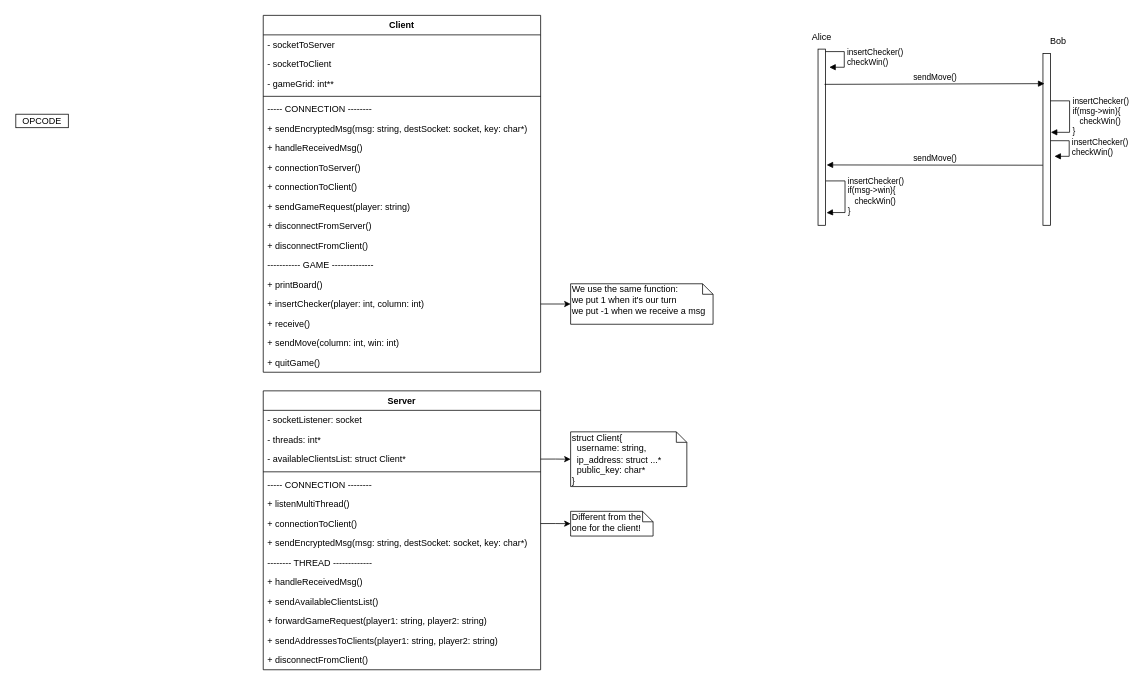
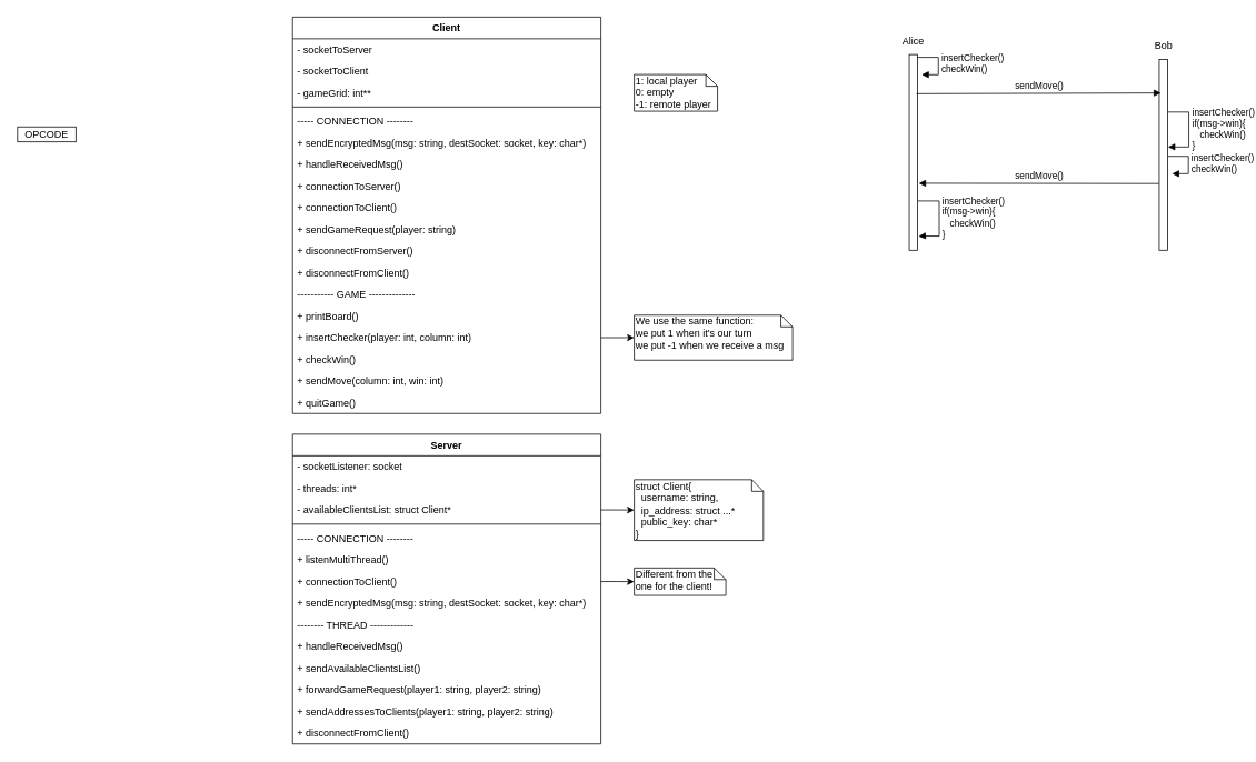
  <mxCell id="0" />
  <mxCell id="1" parent="0" />
  <mxCell id="2" value="Client" style="swimlane;fontStyle=1;align=center;verticalAlign=top;childLayout=stackLayout;horizontal=1;startSize=26;horizontalStack=0;resizeParent=1;resizeParentMax=0;resizeLast=0;collapsible=1;marginBottom=0;" vertex="1" parent="1"><mxGeometry x="350" y="20" width="370" height="476" as="geometry" /></mxCell>
  <mxCell id="3" value="- socketToServer" style="text;strokeColor=none;fillColor=none;align=left;verticalAlign=top;spacingLeft=4;spacingRight=4;overflow=hidden;rotatable=0;points=[[0,0.5],[1,0.5]];portConstraint=eastwest;" vertex="1" parent="2"><mxGeometry y="26" width="370" height="26" as="geometry" /></mxCell>
  <mxCell id="4" value="- socketToClient" style="text;strokeColor=none;fillColor=none;align=left;verticalAlign=top;spacingLeft=4;spacingRight=4;overflow=hidden;rotatable=0;points=[[0,0.5],[1,0.5]];portConstraint=eastwest;" vertex="1" parent="2"><mxGeometry y="52" width="370" height="26" as="geometry" /></mxCell>
  <mxCell id="5" value="- gameGrid: int**" style="text;strokeColor=none;fillColor=none;align=left;verticalAlign=top;spacingLeft=4;spacingRight=4;overflow=hidden;rotatable=0;points=[[0,0.5],[1,0.5]];portConstraint=eastwest;" vertex="1" parent="2"><mxGeometry y="78" width="370" height="26" as="geometry" /></mxCell>
  <mxCell id="6" value="" style="line;strokeWidth=1;fillColor=none;align=left;verticalAlign=middle;spacingTop=-1;spacingLeft=3;spacingRight=3;rotatable=0;labelPosition=right;points=[];portConstraint=eastwest;" vertex="1" parent="2"><mxGeometry y="104" width="370" height="8" as="geometry" /></mxCell>
  <mxCell id="7" value="----- CONNECTION --------" style="text;strokeColor=none;fillColor=none;align=left;verticalAlign=top;spacingLeft=4;spacingRight=4;overflow=hidden;rotatable=0;points=[[0,0.5],[1,0.5]];portConstraint=eastwest;" vertex="1" parent="2"><mxGeometry y="112" width="370" height="26" as="geometry" /></mxCell>
  <mxCell id="8" value="+ sendEncryptedMsg(msg: string, destSocket: socket, key: char*)" style="text;strokeColor=none;fillColor=none;align=left;verticalAlign=top;spacingLeft=4;spacingRight=4;overflow=hidden;rotatable=0;points=[[0,0.5],[1,0.5]];portConstraint=eastwest;" vertex="1" parent="2"><mxGeometry y="138" width="370" height="26" as="geometry" /></mxCell>
  <mxCell id="9" value="+ handleReceivedMsg()" style="text;strokeColor=none;fillColor=none;align=left;verticalAlign=top;spacingLeft=4;spacingRight=4;overflow=hidden;rotatable=0;points=[[0,0.5],[1,0.5]];portConstraint=eastwest;" vertex="1" parent="2"><mxGeometry y="164" width="370" height="26" as="geometry" /></mxCell>
  <mxCell id="10" value="+ connectionToServer()" style="text;strokeColor=none;fillColor=none;align=left;verticalAlign=top;spacingLeft=4;spacingRight=4;overflow=hidden;rotatable=0;points=[[0,0.5],[1,0.5]];portConstraint=eastwest;" vertex="1" parent="2"><mxGeometry y="190" width="370" height="26" as="geometry" /></mxCell>
  <mxCell id="11" value="+ connectionToClient()" style="text;strokeColor=none;fillColor=none;align=left;verticalAlign=top;spacingLeft=4;spacingRight=4;overflow=hidden;rotatable=0;points=[[0,0.5],[1,0.5]];portConstraint=eastwest;" vertex="1" parent="2"><mxGeometry y="216" width="370" height="26" as="geometry" /></mxCell>
  <mxCell id="12" value="+ sendGameRequest(player: string)" style="text;strokeColor=none;fillColor=none;align=left;verticalAlign=top;spacingLeft=4;spacingRight=4;overflow=hidden;rotatable=0;points=[[0,0.5],[1,0.5]];portConstraint=eastwest;" vertex="1" parent="2"><mxGeometry y="242" width="370" height="26" as="geometry" /></mxCell>
  <mxCell id="13" value="+ disconnectFromServer()" style="text;strokeColor=none;fillColor=none;align=left;verticalAlign=top;spacingLeft=4;spacingRight=4;overflow=hidden;rotatable=0;points=[[0,0.5],[1,0.5]];portConstraint=eastwest;" vertex="1" parent="2"><mxGeometry y="268" width="370" height="26" as="geometry" /></mxCell>
  <mxCell id="14" value="+ disconnectFromClient()" style="text;strokeColor=none;fillColor=none;align=left;verticalAlign=top;spacingLeft=4;spacingRight=4;overflow=hidden;rotatable=0;points=[[0,0.5],[1,0.5]];portConstraint=eastwest;" vertex="1" parent="2"><mxGeometry y="294" width="370" height="26" as="geometry" /></mxCell>
  <mxCell id="15" value="----------- GAME --------------" style="text;strokeColor=none;fillColor=none;align=left;verticalAlign=top;spacingLeft=4;spacingRight=4;overflow=hidden;rotatable=0;points=[[0,0.5],[1,0.5]];portConstraint=eastwest;" vertex="1" parent="2"><mxGeometry y="320" width="370" height="26" as="geometry" /></mxCell>
  <mxCell id="16" value="+ printBoard()" style="text;strokeColor=none;fillColor=none;align=left;verticalAlign=top;spacingLeft=4;spacingRight=4;overflow=hidden;rotatable=0;points=[[0,0.5],[1,0.5]];portConstraint=eastwest;" vertex="1" parent="2"><mxGeometry y="346" width="370" height="26" as="geometry" /></mxCell>
  <mxCell id="17" value="+ insertChecker(player: int, column: int)" style="text;strokeColor=none;fillColor=none;align=left;verticalAlign=top;spacingLeft=4;spacingRight=4;overflow=hidden;rotatable=0;points=[[0,0.5],[1,0.5]];portConstraint=eastwest;" vertex="1" parent="2"><mxGeometry y="372" width="370" height="26" as="geometry" /></mxCell>
- <mxCell id="18" value="+ receive()" style="text;strokeColor=none;fillColor=none;align=left;verticalAlign=top;spacingLeft=4;spacingRight=4;overflow=hidden;rotatable=0;points=[[0,0.5],[1,0.5]];portConstraint=eastwest;" vertex="1" parent="2"><mxGeometry y="398" width="370" height="26" as="geometry" /></mxCell>
+ <mxCell id="18" value="+ checkWin()" style="text;strokeColor=none;fillColor=none;align=left;verticalAlign=top;spacingLeft=4;spacingRight=4;overflow=hidden;rotatable=0;points=[[0,0.5],[1,0.5]];portConstraint=eastwest;" vertex="1" parent="2"><mxGeometry y="398" width="370" height="26" as="geometry" /></mxCell>
  <mxCell id="19" value="+ sendMove(column: int, win: int)" style="text;strokeColor=none;fillColor=none;align=left;verticalAlign=top;spacingLeft=4;spacingRight=4;overflow=hidden;rotatable=0;points=[[0,0.5],[1,0.5]];portConstraint=eastwest;" vertex="1" parent="2"><mxGeometry y="424" width="370" height="26" as="geometry" /></mxCell>
  <mxCell id="20" value="+ quitGame()" style="text;strokeColor=none;fillColor=none;align=left;verticalAlign=top;spacingLeft=4;spacingRight=4;overflow=hidden;rotatable=0;points=[[0,0.5],[1,0.5]];portConstraint=eastwest;" vertex="1" parent="2"><mxGeometry y="450" width="370" height="26" as="geometry" /></mxCell>
+ <mxCell id="21" value="1: local player&lt;br&gt;0: empty&lt;br&gt;-1: remote player" style="shape=note;whiteSpace=wrap;html=1;size=14;verticalAlign=top;align=left;spacingTop=-6;" vertex="1" parent="1"><mxGeometry x="760" y="89" width="100" height="44" as="geometry" /></mxCell>
  <mxCell id="22" value="We use the same function:&lt;br&gt;we put 1 when it's our turn&lt;br&gt;we put -1 when we receive a msg" style="shape=note;whiteSpace=wrap;html=1;size=14;verticalAlign=top;align=left;spacingTop=-6;" vertex="1" parent="1"><mxGeometry x="760" y="378" width="190" height="54" as="geometry" /></mxCell>
  <mxCell id="23" style="edgeStyle=orthogonalEdgeStyle;rounded=0;orthogonalLoop=1;jettySize=auto;html=1;exitX=1;exitY=0.5;exitDx=0;exitDy=0;" edge="1" parent="1" source="17" target="22"><mxGeometry relative="1" as="geometry" /></mxCell>
  <mxCell id="24" value="" style="html=1;points=[];perimeter=orthogonalPerimeter;" vertex="1" parent="1"><mxGeometry x="1090" y="65" width="10" height="235" as="geometry" /></mxCell>
  <mxCell id="25" value="" style="html=1;points=[];perimeter=orthogonalPerimeter;" vertex="1" parent="1"><mxGeometry x="1390" y="71" width="10" height="229" as="geometry" /></mxCell>
  <mxCell id="26" value="Alice" style="text;html=1;resizable=0;points=[];autosize=1;align=left;verticalAlign=top;spacingTop=-4;" vertex="1" parent="1"><mxGeometry x="1080" y="39" width="40" height="20" as="geometry" /></mxCell>
- <mxCell id="27" value="Bob" style="text;html=1;resizable=0;points=[];autosize=1;align=left;verticalAlign=top;spacingTop=-4;" vertex="1" parent="1"><mxGeometry x="1398" y="45" width="40" height="20" as="geometry" /></mxCell>
+ <mxCell id="27" value="Bob" style="text;html=1;resizable=0;points=[];autosize=1;align=left;verticalAlign=top;spacingTop=-4;" vertex="1" parent="1"><mxGeometry x="1383" y="45" width="40" height="20" as="geometry" /></mxCell>
  <mxCell id="28" value="insertChecker()&lt;br&gt;if(msg-&amp;gt;win){&lt;br&gt;&amp;nbsp; &amp;nbsp;checkWin()&lt;br&gt;}" style="edgeStyle=orthogonalEdgeStyle;html=1;align=left;spacingLeft=2;endArrow=block;rounded=0;" edge="1" parent="1"><mxGeometry relative="1" as="geometry"><mxPoint x="1400" y="134" as="sourcePoint" /><Array as="points"><mxPoint x="1425.5" y="134" /><mxPoint x="1425.5" y="176" /><mxPoint x="1405.5" y="176" /></Array><mxPoint x="1400.5" y="176" as="targetPoint" /></mxGeometry></mxCell>
  <mxCell id="29" value="sendMove()" style="html=1;verticalAlign=bottom;endArrow=block;entryX=0.2;entryY=0.175;entryDx=0;entryDy=0;entryPerimeter=0;exitX=0.867;exitY=0.2;exitDx=0;exitDy=0;exitPerimeter=0;" edge="1" parent="1" source="24" target="25"><mxGeometry width="80" relative="1" as="geometry"><mxPoint x="1190" y="130" as="sourcePoint" /><mxPoint x="1270" y="130" as="targetPoint" /></mxGeometry></mxCell>
  <mxCell id="30" value="insertChecker()&lt;br&gt;checkWin()" style="edgeStyle=orthogonalEdgeStyle;html=1;align=left;spacingLeft=2;endArrow=block;rounded=0;entryX=1;entryY=0;" edge="1" parent="1"><mxGeometry relative="1" as="geometry"><mxPoint x="1100" y="68.333" as="sourcePoint" /><Array as="points"><mxPoint x="1125" y="68.5" /></Array><mxPoint x="1105" y="89.167" as="targetPoint" /></mxGeometry></mxCell>
  <mxCell id="31" value="insertChecker()&lt;br&gt;checkWin()" style="edgeStyle=orthogonalEdgeStyle;html=1;align=left;spacingLeft=2;endArrow=block;rounded=0;entryX=1;entryY=0;" edge="1" parent="1"><mxGeometry relative="1" as="geometry"><mxPoint x="1400.333" y="187.167" as="sourcePoint" /><Array as="points"><mxPoint x="1425" y="187" /></Array><mxPoint x="1405.333" y="208" as="targetPoint" /></mxGeometry></mxCell>
  <mxCell id="32" value="sendMove()" style="html=1;verticalAlign=bottom;endArrow=block;exitX=0.033;exitY=0.611;exitDx=0;exitDy=0;exitPerimeter=0;" edge="1" parent="1"><mxGeometry width="80" relative="1" as="geometry"><mxPoint x="1389.83" y="219.869" as="sourcePoint" /><mxPoint x="1101.5" y="219.5" as="targetPoint" /></mxGeometry></mxCell>
  <mxCell id="33" value="insertChecker()&lt;br&gt;if(msg-&amp;gt;win){&lt;br&gt;&amp;nbsp; &amp;nbsp;checkWin()&lt;br&gt;}" style="edgeStyle=orthogonalEdgeStyle;html=1;align=left;spacingLeft=2;endArrow=block;rounded=0;" edge="1" parent="1"><mxGeometry relative="1" as="geometry"><mxPoint x="1100.5" y="240.833" as="sourcePoint" /><Array as="points"><mxPoint x="1126" y="241" /><mxPoint x="1126" y="283" /><mxPoint x="1106" y="283" /></Array><mxPoint x="1101.333" y="283.333" as="targetPoint" /></mxGeometry></mxCell>
  <mxCell id="34" value="Server" style="swimlane;fontStyle=1;align=center;verticalAlign=top;childLayout=stackLayout;horizontal=1;startSize=26;horizontalStack=0;resizeParent=1;resizeParentMax=0;resizeLast=0;collapsible=1;marginBottom=0;" vertex="1" parent="1"><mxGeometry x="350" y="520.833" width="370" height="372" as="geometry" /></mxCell>
  <mxCell id="35" value="- socketListener: socket" style="text;strokeColor=none;fillColor=none;align=left;verticalAlign=top;spacingLeft=4;spacingRight=4;overflow=hidden;rotatable=0;points=[[0,0.5],[1,0.5]];portConstraint=eastwest;" vertex="1" parent="34"><mxGeometry y="26" width="370" height="26" as="geometry" /></mxCell>
  <mxCell id="36" value="- threads: int*" style="text;strokeColor=none;fillColor=none;align=left;verticalAlign=top;spacingLeft=4;spacingRight=4;overflow=hidden;rotatable=0;points=[[0,0.5],[1,0.5]];portConstraint=eastwest;" vertex="1" parent="34"><mxGeometry y="52" width="370" height="26" as="geometry" /></mxCell>
  <mxCell id="37" value="- availableClientsList: struct Client*" style="text;strokeColor=none;fillColor=none;align=left;verticalAlign=top;spacingLeft=4;spacingRight=4;overflow=hidden;rotatable=0;points=[[0,0.5],[1,0.5]];portConstraint=eastwest;" vertex="1" parent="34"><mxGeometry y="78" width="370" height="26" as="geometry" /></mxCell>
  <mxCell id="38" value="" style="line;strokeWidth=1;fillColor=none;align=left;verticalAlign=middle;spacingTop=-1;spacingLeft=3;spacingRight=3;rotatable=0;labelPosition=right;points=[];portConstraint=eastwest;" vertex="1" parent="34"><mxGeometry y="104" width="370" height="8" as="geometry" /></mxCell>
  <mxCell id="39" value="----- CONNECTION --------" style="text;strokeColor=none;fillColor=none;align=left;verticalAlign=top;spacingLeft=4;spacingRight=4;overflow=hidden;rotatable=0;points=[[0,0.5],[1,0.5]];portConstraint=eastwest;" vertex="1" parent="34"><mxGeometry y="112" width="370" height="26" as="geometry" /></mxCell>
  <mxCell id="40" value="+ listenMultiThread()" style="text;strokeColor=none;fillColor=none;align=left;verticalAlign=top;spacingLeft=4;spacingRight=4;overflow=hidden;rotatable=0;points=[[0,0.5],[1,0.5]];portConstraint=eastwest;" vertex="1" parent="34"><mxGeometry y="138" width="370" height="26" as="geometry" /></mxCell>
  <mxCell id="41" value="+ connectionToClient()" style="text;strokeColor=none;fillColor=none;align=left;verticalAlign=top;spacingLeft=4;spacingRight=4;overflow=hidden;rotatable=0;points=[[0,0.5],[1,0.5]];portConstraint=eastwest;" vertex="1" parent="34"><mxGeometry y="164" width="370" height="26" as="geometry" /></mxCell>
  <mxCell id="42" value="+ sendEncryptedMsg(msg: string, destSocket: socket, key: char*)" style="text;strokeColor=none;fillColor=none;align=left;verticalAlign=top;spacingLeft=4;spacingRight=4;overflow=hidden;rotatable=0;points=[[0,0.5],[1,0.5]];portConstraint=eastwest;" vertex="1" parent="34"><mxGeometry y="190" width="370" height="26" as="geometry" /></mxCell>
  <mxCell id="43" value="-------- THREAD -------------" style="text;strokeColor=none;fillColor=none;align=left;verticalAlign=top;spacingLeft=4;spacingRight=4;overflow=hidden;rotatable=0;points=[[0,0.5],[1,0.5]];portConstraint=eastwest;" vertex="1" parent="34"><mxGeometry y="216" width="370" height="26" as="geometry" /></mxCell>
  <mxCell id="44" value="+ handleReceivedMsg()" style="text;strokeColor=none;fillColor=none;align=left;verticalAlign=top;spacingLeft=4;spacingRight=4;overflow=hidden;rotatable=0;points=[[0,0.5],[1,0.5]];portConstraint=eastwest;" vertex="1" parent="34"><mxGeometry y="242" width="370" height="26" as="geometry" /></mxCell>
  <mxCell id="45" value="+ sendAvailableClientsList()" style="text;strokeColor=none;fillColor=none;align=left;verticalAlign=top;spacingLeft=4;spacingRight=4;overflow=hidden;rotatable=0;points=[[0,0.5],[1,0.5]];portConstraint=eastwest;" vertex="1" parent="34"><mxGeometry y="268" width="370" height="26" as="geometry" /></mxCell>
  <mxCell id="46" value="+ forwardGameRequest(player1: string, player2: string)" style="text;strokeColor=none;fillColor=none;align=left;verticalAlign=top;spacingLeft=4;spacingRight=4;overflow=hidden;rotatable=0;points=[[0,0.5],[1,0.5]];portConstraint=eastwest;" vertex="1" parent="34"><mxGeometry y="294" width="370" height="26" as="geometry" /></mxCell>
  <mxCell id="47" value="+ sendAddressesToClients(player1: string, player2: string)" style="text;strokeColor=none;fillColor=none;align=left;verticalAlign=top;spacingLeft=4;spacingRight=4;overflow=hidden;rotatable=0;points=[[0,0.5],[1,0.5]];portConstraint=eastwest;" vertex="1" parent="34"><mxGeometry y="320" width="370" height="26" as="geometry" /></mxCell>
  <mxCell id="48" value="+ disconnectFromClient()" style="text;strokeColor=none;fillColor=none;align=left;verticalAlign=top;spacingLeft=4;spacingRight=4;overflow=hidden;rotatable=0;points=[[0,0.5],[1,0.5]];portConstraint=eastwest;" vertex="1" parent="34"><mxGeometry y="346" width="370" height="26" as="geometry" /></mxCell>
  <mxCell id="49" value="Different from the one for the client!" style="shape=note;whiteSpace=wrap;html=1;size=14;verticalAlign=top;align=left;spacingTop=-6;" vertex="1" parent="1"><mxGeometry x="760" y="681.5" width="110" height="33" as="geometry" /></mxCell>
  <mxCell id="50" style="edgeStyle=orthogonalEdgeStyle;rounded=0;orthogonalLoop=1;jettySize=auto;html=1;exitX=1;exitY=0.5;exitDx=0;exitDy=0;" edge="1" parent="1" source="41" target="49"><mxGeometry relative="1" as="geometry" /></mxCell>
  <mxCell id="51" value="struct Client{&lt;br&gt;&amp;nbsp; username: string,&lt;br&gt;&amp;nbsp; ip_address: struct ...*&lt;br&gt;&amp;nbsp; public_key: char*&lt;br&gt;}" style="shape=note;whiteSpace=wrap;html=1;size=14;verticalAlign=top;align=left;spacingTop=-6;" vertex="1" parent="1"><mxGeometry x="760" y="575.5" width="155" height="73" as="geometry" /></mxCell>
  <mxCell id="52" style="edgeStyle=orthogonalEdgeStyle;rounded=0;orthogonalLoop=1;jettySize=auto;html=1;exitX=1;exitY=0.5;exitDx=0;exitDy=0;entryX=0;entryY=0.5;entryDx=0;entryDy=0;entryPerimeter=0;" edge="1" parent="1" source="37" target="51"><mxGeometry relative="1" as="geometry" /></mxCell>
  <mxCell id="53" value="OPCODE" style="rounded=0;whiteSpace=wrap;html=1;" vertex="1" parent="1"><mxGeometry x="20" y="151.833" width="70" height="18" as="geometry" /></mxCell>
